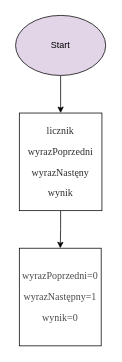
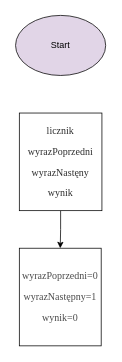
  <mxCell id="0" />
  <mxCell id="1" parent="0" />
- <mxCell id="2" value="" style="edgeStyle=orthogonalEdgeStyle;rounded=0;orthogonalLoop=1;jettySize=auto;html=1;" edge="1" parent="1" source="3" target="5"><mxGeometry relative="1" as="geometry" /></mxCell>
  <mxCell id="3" value="&lt;div&gt;Start&lt;/div&gt;" style="ellipse;whiteSpace=wrap;html=1;rounded=1;shadow=0;glass=0;strokeWidth=1;fillColor=#e1d5e7;" vertex="1" parent="1"><mxGeometry x="20" y="20" width="120" height="80" as="geometry" /></mxCell>
  <mxCell id="4" value="" style="edgeStyle=orthogonalEdgeStyle;rounded=0;orthogonalLoop=1;jettySize=auto;html=1;" edge="1" parent="1" source="5" target="6"><mxGeometry relative="1" as="geometry" /></mxCell>
  <mxCell id="5" value="&lt;p style=&quot;text-align: center&quot;&gt;&lt;span style=&quot;font-family: &amp;#34;noto_regular&amp;#34; ; color: rgb(47 , 47 , 47) ; font-size: 10pt&quot;&gt;licznik&lt;/span&gt;&lt;/p&gt;&lt;p style=&quot;text-align: center&quot;&gt;&lt;span style=&quot;font-family: &amp;#34;noto_regular&amp;#34; ; color: rgb(47 , 47 , 47) ; font-size: 10pt&quot;&gt;wyrazPoprzedni&lt;/span&gt;&lt;/p&gt;&lt;p style=&quot;text-align: center&quot;&gt;&lt;span style=&quot;font-family: &amp;#34;noto_regular&amp;#34; ; color: rgb(47 , 47 , 47) ; font-size: 10pt&quot;&gt;wyrazNastęny&lt;/span&gt;&lt;/p&gt;&lt;p style=&quot;text-align: center&quot;&gt;&lt;span style=&quot;font-family: &amp;#34;noto_regular&amp;#34; ; color: rgb(47 , 47 , 47) ; font-size: 10pt&quot;&gt;wynik&lt;/span&gt;&lt;/p&gt;" style="rounded=0;whiteSpace=wrap;html=1;shadow=0;glass=0;strokeWidth=1;" vertex="1" parent="1"><mxGeometry x="25" y="150" width="110" height="130" as="geometry" /></mxCell>
  <mxCell id="6" value="&lt;p style=&quot;text-align: center&quot;&gt;&lt;span style=&quot;font-family: &amp;#34;noto_regular&amp;#34; ; color: rgb(75 , 75 , 75) ; font-size: 10pt&quot;&gt;wyrazPoprzedni=0&lt;/span&gt;&lt;/p&gt;&lt;p style=&quot;text-align: center&quot;&gt;&lt;span style=&quot;font-family: &amp;#34;noto_regular&amp;#34; ; color: rgb(75 , 75 , 75) ; font-size: 10pt&quot;&gt;wyrazNastępny=1&lt;/span&gt;&lt;/p&gt;&lt;p style=&quot;text-align: center&quot;&gt;&lt;span style=&quot;font-family: &amp;#34;noto_regular&amp;#34; ; color: rgb(75 , 75 , 75) ; font-size: 10pt&quot;&gt;wynik=0&lt;/span&gt;&lt;/p&gt;" style="whiteSpace=wrap;html=1;rounded=0;shadow=0;strokeWidth=1;glass=0;" vertex="1" parent="1"><mxGeometry x="25" y="330" width="109" height="130" as="geometry" /></mxCell>
